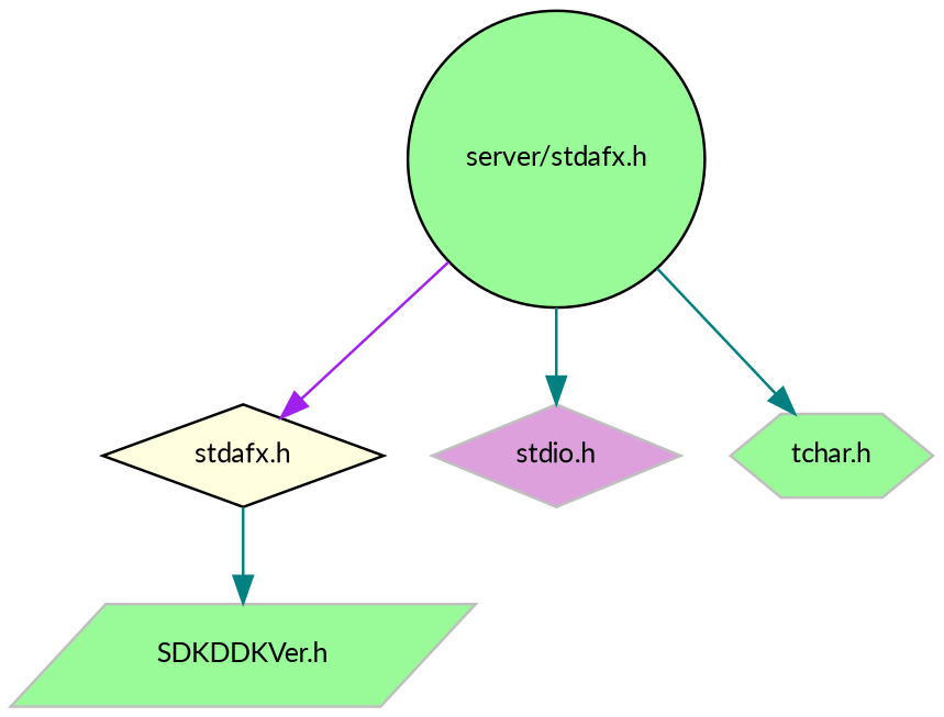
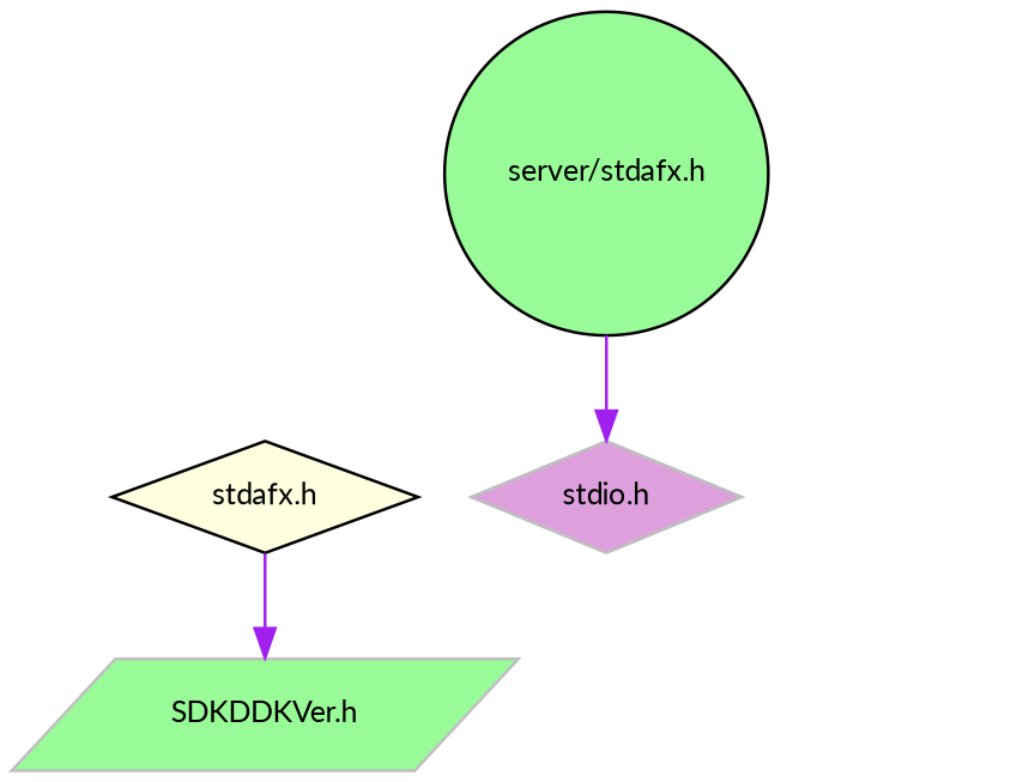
  digraph {
    fontname=Lato
    node [color=grey75 fillcolor=palegreen fontname=Lato fontsize=10 shape=diamond style=filled]
    edge [color=purple fontname=Lato fontsize=10 labelfontname=FreeSans labelfontsize=10 style=solid]
    n1 [color=black fontcolor=black height=0.2 label="server/stdafx.h" shape=circle width=0.4]
    n2 [color=black fillcolor=lightyellow height=0.2 label="stdafx.h" width=0.4]
    n3 [fillcolor=plum height=0.2 label="stdio.h" width=0.4]
-   n4 [height=0.2 label="tchar.h" shape=hexagon width=0.4]
    n5 [height=0.2 label="SDKDDKVer.h" shape=parallelogram width=0.4]
-   n1 -> n2
-   n1 -> n3 [color=teal]
-   n1 -> n4 [color=teal]
-   n2 -> n5 [color=teal]
+   n1 -> n3
+   n2 -> n5
  }
